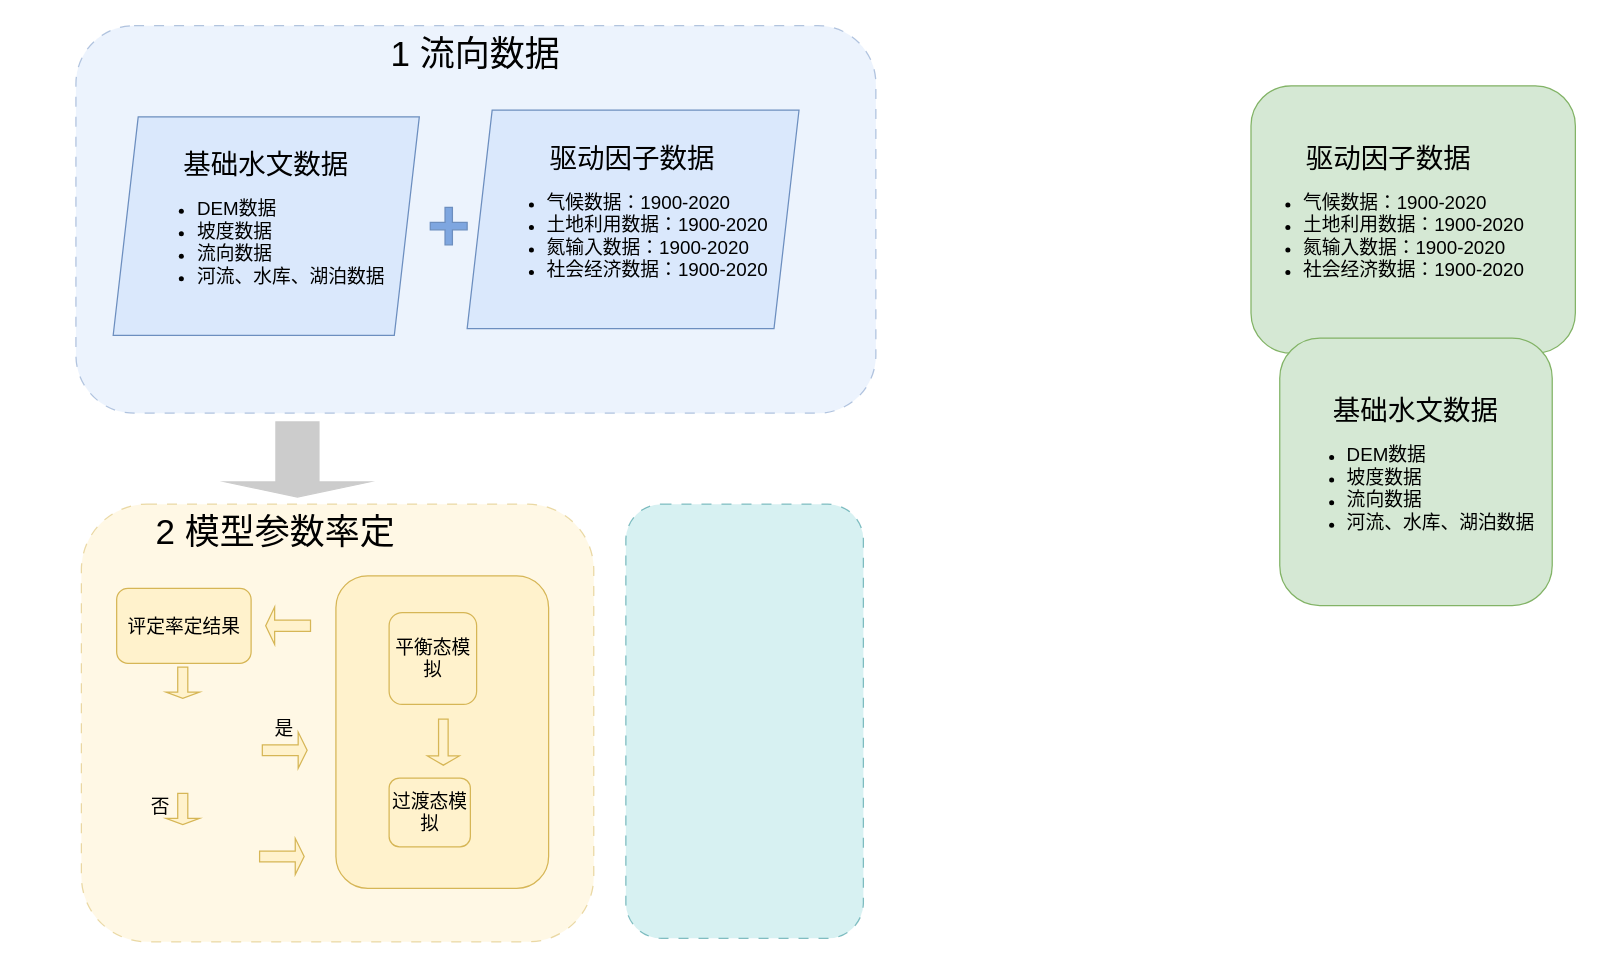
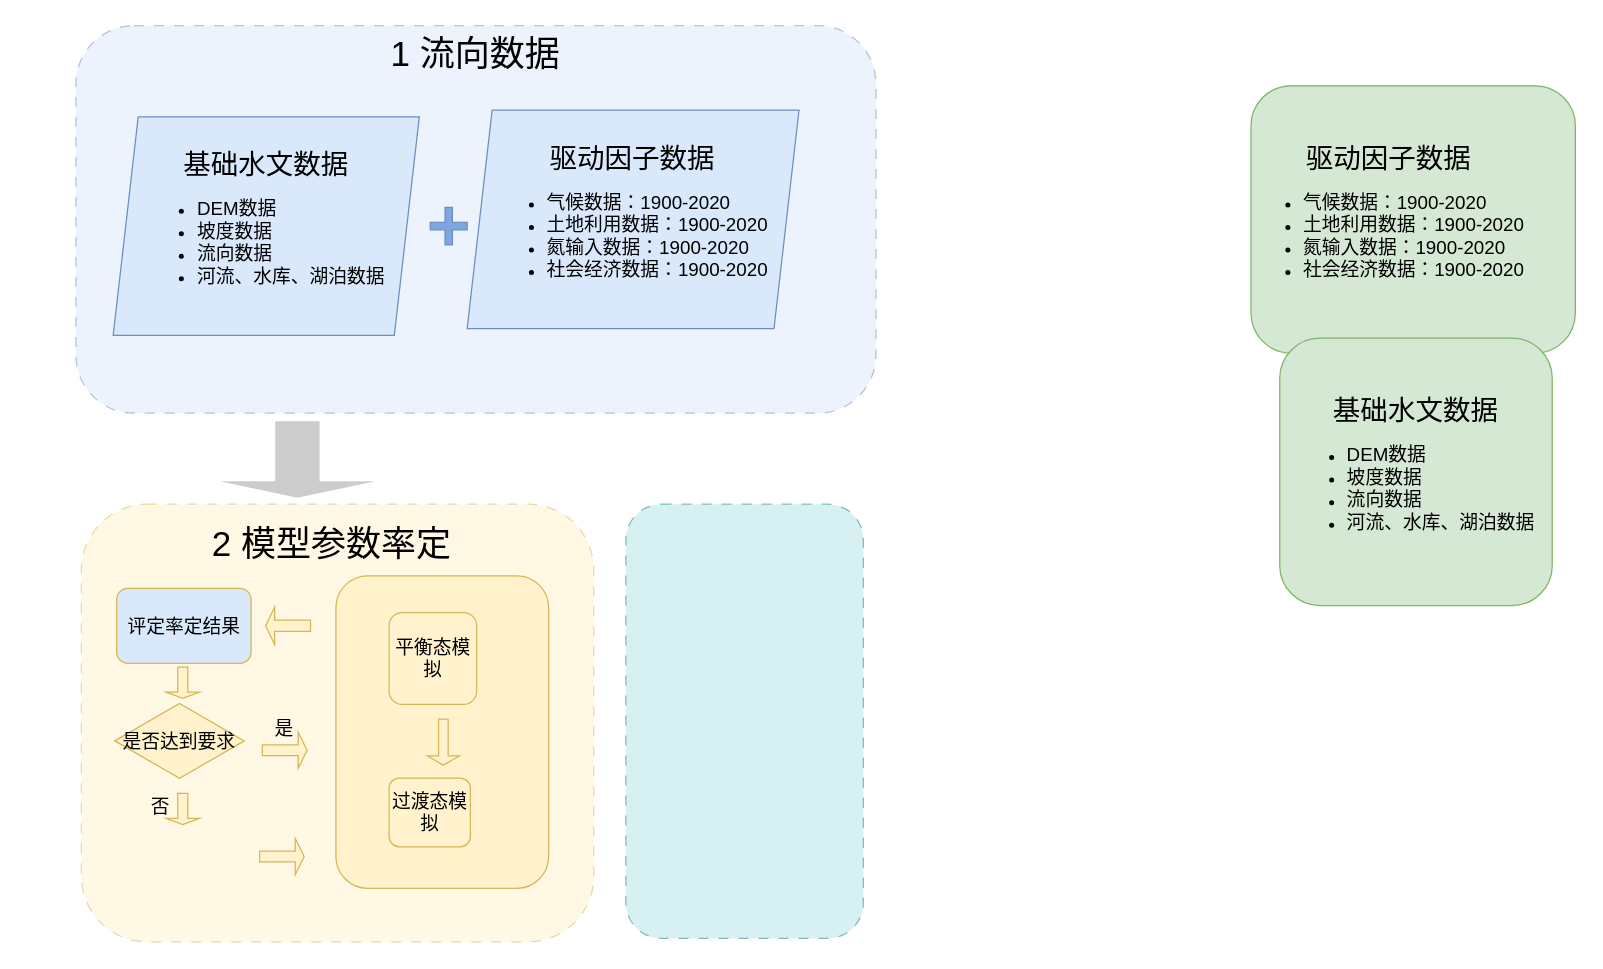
  <mxCell id="0" />
  <mxCell id="1" parent="0" />
  <mxCell id="2" value="" style="group;dashed=1;fillColor=#dae8fc;strokeColor=#6c8ebf;opacity=0;" vertex="1" connectable="0" parent="1"><mxGeometry x="70" y="20" width="630" height="382.76" as="geometry" /></mxCell>
  <mxCell id="3" value="&lt;font style=&quot;font-size: 28px;&quot;&gt;1 流向数据&lt;/font&gt;" style="rounded=1;whiteSpace=wrap;html=1;fillColor=#dae8fc;strokeColor=#6c8ebf;verticalAlign=top;dashed=1;opacity=50;dashPattern=8 8;" vertex="1" parent="2"><mxGeometry x="-9.83" width="639.83" height="310" as="geometry" /></mxCell>
  <mxCell id="4" value="" style="shape=cross;whiteSpace=wrap;html=1;fillColor=#7EA6E0;strokeColor=#6c8ebf;" vertex="1" parent="2"><mxGeometry x="273.603" y="145.34" width="29.492" height="30" as="geometry" /></mxCell>
  <mxCell id="5" value="" style="shape=singleArrow;direction=south;whiteSpace=wrap;html=1;strokeColor=#CCCCCC;fillColor=#CCCCCC;" vertex="1" parent="2"><mxGeometry x="109.998" y="317" width="114.702" height="60" as="geometry" /></mxCell>
  <mxCell id="6" value="&lt;div&gt;&lt;font style=&quot;font-size: 22px;&quot;&gt;基础水文数据&lt;/font&gt;&lt;/div&gt;&lt;div&gt;&lt;ul&gt;&lt;li style=&quot;text-align: left;&quot;&gt;&lt;font style=&quot;font-size: 15px;&quot;&gt;DEM数据&lt;/font&gt;&lt;/li&gt;&lt;li style=&quot;text-align: left;&quot;&gt;&lt;font style=&quot;font-size: 15px;&quot;&gt;坡度数据&lt;/font&gt;&lt;/li&gt;&lt;li style=&quot;text-align: left;&quot;&gt;&lt;font style=&quot;font-size: 15px;&quot;&gt;流向数据&lt;/font&gt;&lt;/li&gt;&lt;li style=&quot;text-align: left;&quot;&gt;&lt;font style=&quot;font-size: 15px;&quot;&gt;河流、水库、湖泊数据&lt;/font&gt;&lt;/li&gt;&lt;/ul&gt;&lt;/div&gt;" style="shape=parallelogram;perimeter=parallelogramPerimeter;whiteSpace=wrap;html=1;fixedSize=1;fillColor=#dae8fc;strokeColor=#6c8ebf;" vertex="1" parent="2"><mxGeometry x="19.996" y="73.01" width="244.839" height="174.66" as="geometry" /></mxCell>
  <mxCell id="7" value="&lt;div&gt;&lt;font style=&quot;font-size: 22px;&quot;&gt;驱动因子数据&lt;/font&gt;&lt;/div&gt;&lt;ul style=&quot;text-align: left;&quot;&gt;&lt;li&gt;&lt;font style=&quot;font-size: 15px;&quot;&gt;气候数据：1900-2020&lt;/font&gt;&lt;/li&gt;&lt;li&gt;&lt;font style=&quot;font-size: 15px;&quot;&gt;土地利用数据：1900-2020&lt;/font&gt;&lt;/li&gt;&lt;li&gt;&lt;font style=&quot;font-size: 15px;&quot;&gt;氮输入数据：1900-2020&lt;/font&gt;&lt;/li&gt;&lt;li&gt;&lt;font style=&quot;font-size: 15px;&quot;&gt;社会经济数据：1900-2020&lt;/font&gt;&lt;/li&gt;&lt;/ul&gt;" style="shape=parallelogram;perimeter=parallelogramPerimeter;whiteSpace=wrap;html=1;fixedSize=1;fillColor=#dae8fc;strokeColor=#6c8ebf;" vertex="1" parent="2"><mxGeometry x="303.09" y="67.67" width="265.424" height="174.66" as="geometry" /></mxCell>
  <mxCell id="8" value="&lt;div style=&quot;text-align: center;&quot;&gt;&lt;font style=&quot;font-size: 22px;&quot;&gt;驱动因子数据&lt;/font&gt;&lt;/div&gt;&lt;ul&gt;&lt;li style=&quot;&quot;&gt;&lt;font style=&quot;font-size: 15px;&quot;&gt;气候数据：1900-2020&lt;/font&gt;&lt;/li&gt;&lt;li&gt;&lt;font style=&quot;font-size: 15px;&quot;&gt;土地利用数据：1900-2020&lt;/font&gt;&lt;/li&gt;&lt;li style=&quot;&quot;&gt;&lt;font style=&quot;font-size: 15px;&quot;&gt;氮输入数据：1900-2020&lt;/font&gt;&lt;/li&gt;&lt;li style=&quot;&quot;&gt;&lt;font style=&quot;font-size: 15px;&quot;&gt;社会经济数据：1900-2020&lt;/font&gt;&lt;/li&gt;&lt;/ul&gt;" style="rounded=1;whiteSpace=wrap;html=1;align=left;fillColor=#d5e8d4;strokeColor=#82b366;movable=1;resizable=1;rotatable=1;deletable=1;editable=1;locked=0;connectable=1;" vertex="1" parent="1"><mxGeometry x="1000.005" y="68.108" width="259.434" height="213.793" as="geometry" /></mxCell>
  <mxCell id="9" value="&lt;div style=&quot;&quot;&gt;&lt;font style=&quot;font-size: 22px;&quot;&gt;基础水文数据&lt;/font&gt;&lt;/div&gt;&lt;div style=&quot;&quot;&gt;&lt;ul&gt;&lt;li style=&quot;text-align: left;&quot;&gt;&lt;font style=&quot;font-size: 15px;&quot;&gt;DEM数据&lt;/font&gt;&lt;/li&gt;&lt;li style=&quot;text-align: left;&quot;&gt;&lt;font style=&quot;font-size: 15px;&quot;&gt;坡度数据&lt;/font&gt;&lt;/li&gt;&lt;li style=&quot;text-align: left;&quot;&gt;&lt;font style=&quot;font-size: 15px;&quot;&gt;流向数据&lt;/font&gt;&lt;/li&gt;&lt;li style=&quot;text-align: left;&quot;&gt;&lt;font style=&quot;font-size: 15px;&quot;&gt;河流、水库、湖泊数据&lt;/font&gt;&lt;/li&gt;&lt;/ul&gt;&lt;/div&gt;" style="rounded=1;whiteSpace=wrap;html=1;align=center;fillColor=#d5e8d4;strokeColor=#82b366;" vertex="1" parent="1"><mxGeometry x="1023.001" y="269.998" width="217.925" height="213.793" as="geometry" /></mxCell>
  <mxCell id="10" value="" style="group" vertex="1" connectable="0" parent="1"><mxGeometry x="20" y="402.76" width="490" height="350" as="geometry" /></mxCell>
  <mxCell id="11" value="" style="rounded=1;whiteSpace=wrap;html=1;fillColor=#fff2cc;strokeColor=#d6b656;opacity=50;dashed=1;dashPattern=8 8;" vertex="1" parent="10"><mxGeometry x="44.545" width="409.818" height="350" as="geometry" /></mxCell>
  <mxCell id="12" value="" style="group" vertex="1" connectable="0" parent="10"><mxGeometry x="71.273" y="52.24" width="356.364" height="260" as="geometry" /></mxCell>
  <mxCell id="13" value="" style="shape=singleArrow;direction=west;whiteSpace=wrap;html=1;fillColor=#fff2cc;strokeColor=#d6b656;" vertex="1" parent="12"><mxGeometry x="120.682" y="30" width="35.845" height="30" as="geometry" /></mxCell>
+ <mxCell id="14" value="&lt;font style=&quot;font-size: 15px;&quot;&gt;是否达到要求&lt;/font&gt;" style="html=1;whiteSpace=wrap;aspect=fixed;shape=isoRectangle;fillColor=#fff2cc;strokeColor=#d6b656;" vertex="1" parent="12"><mxGeometry y="106" width="103.58" height="62.147" as="geometry" /></mxCell>
  <mxCell id="15" value="" style="group" vertex="1" connectable="0" parent="12"><mxGeometry x="171.758" y="5" width="175.228" height="250" as="geometry" /></mxCell>
  <mxCell id="16" value="" style="rounded=1;whiteSpace=wrap;html=1;fillColor=#fff2cc;strokeColor=#d6b656;textDirection=vertical-lr;" vertex="1" parent="15"><mxGeometry x="5.104" width="170.124" height="250.0" as="geometry" /></mxCell>
  <mxCell id="17" value="&lt;font style=&quot;font-size: 15px;&quot;&gt;平衡态模拟&lt;/font&gt;" style="rounded=1;whiteSpace=wrap;html=1;fillColor=#fff2cc;strokeColor=#d6b656;" vertex="1" parent="15"><mxGeometry x="47.635" y="29.412" width="70" height="73.529" as="geometry" /></mxCell>
  <mxCell id="18" value="&lt;font style=&quot;font-size: 15px;&quot;&gt;过渡态模拟&lt;/font&gt;" style="rounded=1;whiteSpace=wrap;html=1;fillColor=#fff2cc;strokeColor=#d6b656;" vertex="1" parent="15"><mxGeometry x="47.635" y="161.765" width="65" height="55" as="geometry" /></mxCell>
  <mxCell id="19" value="" style="shape=singleArrow;direction=south;whiteSpace=wrap;html=1;fillColor=#fff2cc;strokeColor=#d6b656;" vertex="1" parent="15"><mxGeometry x="78.257" y="114.706" width="25.519" height="36.765" as="geometry" /></mxCell>
- <mxCell id="20" value="&lt;span style=&quot;font-size: 15px;&quot;&gt;评定率定结果&lt;/span&gt;" style="rounded=1;whiteSpace=wrap;html=1;fillColor=#fff2cc;strokeColor=#d6b656;" vertex="1" parent="12"><mxGeometry x="1.497" y="15" width="107.535" height="60" as="geometry" /></mxCell>
+ <mxCell id="20" value="&lt;span style=&quot;font-size: 15px;&quot;&gt;评定率定结果&lt;/span&gt;" style="rounded=1;whiteSpace=wrap;html=1;fillColor=#dae8fc;strokeColor=#d6b656;" vertex="1" parent="12"><mxGeometry x="1.497" y="15" width="107.535" height="60" as="geometry" /></mxCell>
  <mxCell id="21" value="" style="shape=singleArrow;direction=south;whiteSpace=wrap;html=1;fillColor=#fff2cc;strokeColor=#d6b656;" vertex="1" parent="12"><mxGeometry x="40.926" y="78" width="26.884" height="25" as="geometry" /></mxCell>
  <mxCell id="22" value="" style="shape=singleArrow;whiteSpace=wrap;html=1;fillColor=#fff2cc;strokeColor=#d6b656;" vertex="1" parent="12"><mxGeometry x="117.993" y="130" width="35.845" height="29" as="geometry" /></mxCell>
  <mxCell id="23" value="&lt;font style=&quot;font-size: 15px;&quot;&gt;是&lt;/font&gt;" style="text;html=1;align=center;verticalAlign=middle;whiteSpace=wrap;rounded=0;" vertex="1" parent="12"><mxGeometry x="109.032" y="112" width="53.768" height="30" as="geometry" /></mxCell>
  <mxCell id="24" value="" style="shape=singleArrow;direction=south;whiteSpace=wrap;html=1;fillColor=#fff2cc;strokeColor=#d6b656;" vertex="1" parent="12"><mxGeometry x="40.926" y="179" width="26.884" height="25" as="geometry" /></mxCell>
  <mxCell id="25" value="&lt;font style=&quot;font-size: 15px;&quot;&gt;否&lt;/font&gt;" style="text;html=1;align=center;verticalAlign=middle;whiteSpace=wrap;rounded=0;" vertex="1" parent="12"><mxGeometry x="9.562" y="174" width="53.768" height="30" as="geometry" /></mxCell>
- <mxCell id="26" value="&lt;font style=&quot;font-size: 28px;&quot;&gt;2 模型参数率定&lt;/font&gt;" style="text;html=1;align=center;verticalAlign=middle;whiteSpace=wrap;rounded=0;" vertex="1" parent="10"><mxGeometry x="94.07" y="7.24" width="211.86" height="30" as="geometry" /></mxCell>
+ <mxCell id="26" value="&lt;font style=&quot;font-size: 28px;&quot;&gt;2 模型参数率定&lt;/font&gt;" style="text;html=1;align=center;verticalAlign=middle;whiteSpace=wrap;rounded=0;" vertex="1" parent="10"><mxGeometry x="139.07" y="17.24" width="211.86" height="30" as="geometry" /></mxCell>
  <mxCell id="27" value="" style="shape=singleArrow;whiteSpace=wrap;html=1;fillColor=#fff2cc;strokeColor=#d6b656;" vertex="1" parent="10"><mxGeometry x="187.091" y="267.24" width="35.636" height="29" as="geometry" /></mxCell>
  <mxCell id="28" value="" style="rounded=1;whiteSpace=wrap;html=1;fillColor=#b0e3e6;strokeColor=#0e8088;opacity=50;dashed=1;dashPattern=8 8;" vertex="1" parent="1"><mxGeometry x="500" y="402.76" width="190" height="347.24" as="geometry" /></mxCell>
